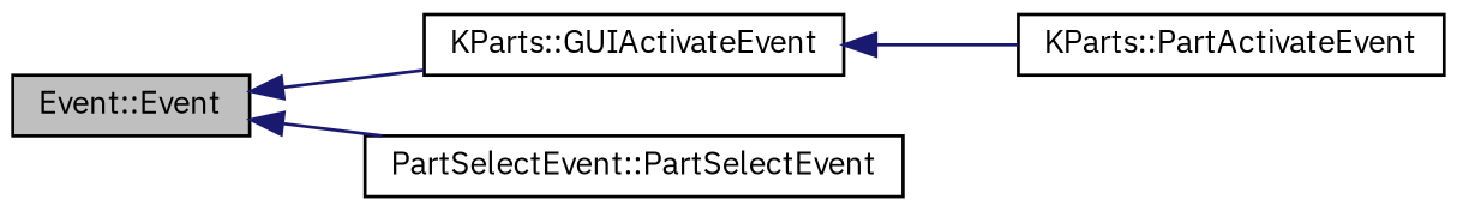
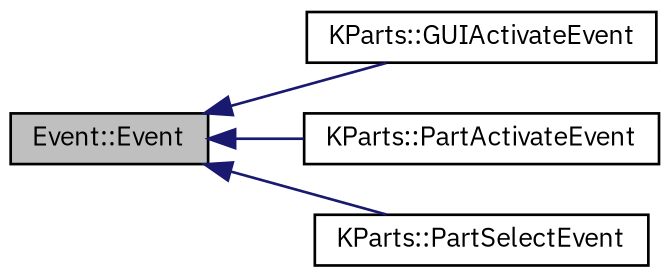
  digraph {
    fontname="IBM Plex Sans"
    rankdir=LR
    node [color=black fillcolor=white fontname="IBM Plex Sans" fontsize=10 shape=record style=filled]
    edge [color=midnightblue dir=back fontname="IBM Plex Sans" fontsize=10 labelfontname=Helvetica labelfontsize=10 style=solid]
    n1 [fillcolor=grey75 fontcolor=black height=0.2 label="Event::Event" width=0.4]
    n2 [height=0.2 label="KParts::GUIActivateEvent" width=0.4]
    n3 [height=0.2 label="KParts::PartActivateEvent" width=0.4]
-   n4 [height=0.2 label="PartSelectEvent::PartSelectEvent" width=0.4]
+   n4 [height=0.2 label="KParts::PartSelectEvent" width=0.4]
    n1 -> n2
-   n2 -> n3
+   n1 -> n3
    n1 -> n4
  }
